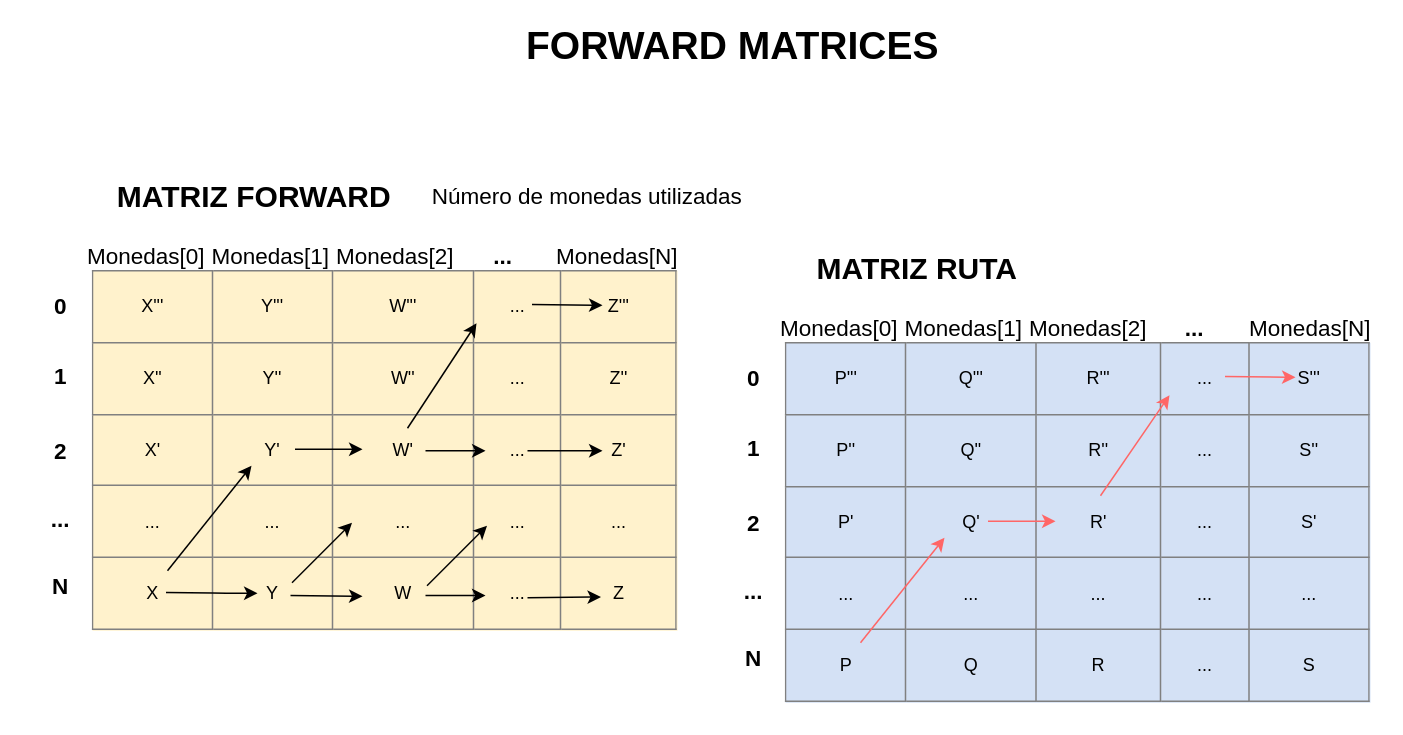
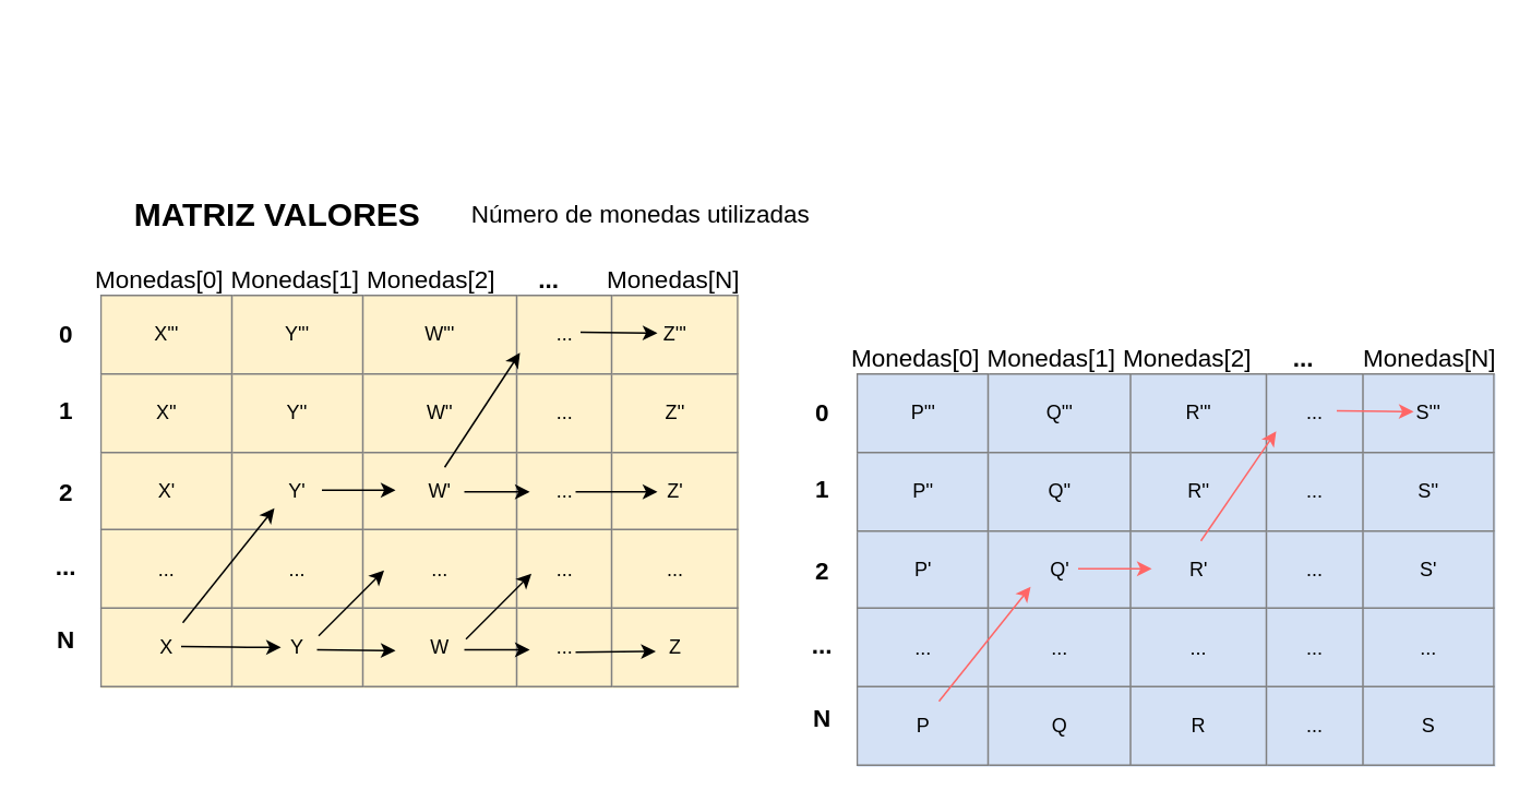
  <mxCell id="0" />
  <mxCell id="1" parent="0" />
  <mxCell id="2" value="&lt;table border=&quot;1&quot; width=&quot;100%&quot; style=&quot;text-align: center ; width: 100% ; height: 100% ; border-collapse: collapse&quot;&gt;&lt;tbody&gt;&lt;tr&gt;&lt;td align=&quot;center&quot;&gt;X'''&lt;/td&gt;&lt;td align=&quot;center&quot;&gt;Y'''&lt;/td&gt;&lt;td align=&quot;center&quot;&gt;W'''&lt;/td&gt;&lt;td style=&quot;text-align: center&quot;&gt;...&lt;/td&gt;&lt;td style=&quot;text-align: center&quot;&gt;Z'''&lt;/td&gt;&lt;/tr&gt;&lt;tr&gt;&lt;td style=&quot;text-align: center&quot;&gt;X''&lt;/td&gt;&lt;td style=&quot;text-align: center&quot;&gt;Y''&lt;/td&gt;&lt;td style=&quot;text-align: center&quot;&gt;W''&lt;/td&gt;&lt;td style=&quot;text-align: center&quot;&gt;...&lt;/td&gt;&lt;td&gt;Z''&lt;/td&gt;&lt;/tr&gt;&lt;tr&gt;&lt;td style=&quot;text-align: center&quot;&gt;X'&lt;/td&gt;&lt;td style=&quot;text-align: center&quot;&gt;Y'&lt;/td&gt;&lt;td style=&quot;text-align: center&quot;&gt;W'&lt;/td&gt;&lt;td style=&quot;text-align: center&quot;&gt;...&lt;/td&gt;&lt;td&gt;Z'&lt;/td&gt;&lt;/tr&gt;&lt;tr&gt;&lt;td align=&quot;center&quot;&gt;...&lt;/td&gt;&lt;td align=&quot;center&quot;&gt;...&lt;/td&gt;&lt;td align=&quot;center&quot;&gt;...&lt;/td&gt;&lt;td style=&quot;text-align: center&quot;&gt;...&lt;/td&gt;&lt;td&gt;...&lt;/td&gt;&lt;/tr&gt;&lt;tr&gt;&lt;td align=&quot;center&quot;&gt;X&lt;/td&gt;&lt;td align=&quot;center&quot;&gt;Y&lt;/td&gt;&lt;td align=&quot;center&quot;&gt;W&lt;/td&gt;&lt;td style=&quot;text-align: center&quot;&gt;...&lt;/td&gt;&lt;td&gt;Z&lt;/td&gt;&lt;/tr&gt;&lt;/tbody&gt;&lt;/table&gt;" style="text;html=1;strokeColor=none;fillColor=#FFF2CC;overflow=fill;" vertex="1" parent="1"><mxGeometry x="61" y="180" width="390" height="240" as="geometry" /></mxCell>
  <mxCell id="3" value="&lt;b style=&quot;font-size: 15px;&quot;&gt;0&lt;/b&gt;" style="text;html=1;strokeColor=none;fillColor=none;align=center;verticalAlign=middle;whiteSpace=wrap;rounded=0;fontSize=15;" vertex="1" parent="1"><mxGeometry x="20" y="193" width="40" height="20" as="geometry" /></mxCell>
  <mxCell id="4" value="&lt;b style=&quot;font-size: 15px;&quot;&gt;1&lt;/b&gt;" style="text;html=1;strokeColor=none;fillColor=none;align=center;verticalAlign=middle;whiteSpace=wrap;rounded=0;fontSize=15;" vertex="1" parent="1"><mxGeometry x="20" y="240" width="40" height="20" as="geometry" /></mxCell>
  <mxCell id="5" value="&lt;b style=&quot;font-size: 15px;&quot;&gt;2&lt;/b&gt;" style="text;html=1;strokeColor=none;fillColor=none;align=center;verticalAlign=middle;whiteSpace=wrap;rounded=0;fontSize=15;" vertex="1" parent="1"><mxGeometry x="20" y="290" width="40" height="20" as="geometry" /></mxCell>
  <mxCell id="6" value="&lt;b style=&quot;font-size: 15px;&quot;&gt;...&lt;/b&gt;" style="text;html=1;strokeColor=none;fillColor=none;align=center;verticalAlign=middle;whiteSpace=wrap;rounded=0;fontSize=15;" vertex="1" parent="1"><mxGeometry x="20" y="335" width="40" height="20" as="geometry" /></mxCell>
  <mxCell id="7" value="&lt;b style=&quot;font-size: 15px;&quot;&gt;N&lt;/b&gt;" style="text;html=1;strokeColor=none;fillColor=none;align=center;verticalAlign=middle;whiteSpace=wrap;rounded=0;fontSize=15;" vertex="1" parent="1"><mxGeometry x="20" y="380" width="40" height="20" as="geometry" /></mxCell>
  <mxCell id="8" value="Monedas[0]" style="text;html=1;strokeColor=none;fillColor=none;align=center;verticalAlign=middle;whiteSpace=wrap;rounded=0;fontSize=15;" vertex="1" parent="1"><mxGeometry x="77" y="160" width="40" height="20" as="geometry" /></mxCell>
  <mxCell id="9" value="Monedas[1]" style="text;html=1;strokeColor=none;fillColor=none;align=center;verticalAlign=middle;whiteSpace=wrap;rounded=0;fontSize=15;" vertex="1" parent="1"><mxGeometry x="160" y="160" width="40" height="20" as="geometry" /></mxCell>
  <mxCell id="10" value="Monedas[2]" style="text;html=1;strokeColor=none;fillColor=none;align=center;verticalAlign=middle;whiteSpace=wrap;rounded=0;fontSize=15;" vertex="1" parent="1"><mxGeometry x="243" y="160" width="40" height="20" as="geometry" /></mxCell>
  <mxCell id="11" value="Monedas[N]" style="text;html=1;strokeColor=none;fillColor=none;align=center;verticalAlign=middle;whiteSpace=wrap;rounded=0;fontSize=15;" vertex="1" parent="1"><mxGeometry x="391" y="160" width="40" height="20" as="geometry" /></mxCell>
  <mxCell id="12" value="&lt;b style=&quot;font-size: 15px;&quot;&gt;...&lt;/b&gt;" style="text;html=1;strokeColor=none;fillColor=none;align=center;verticalAlign=middle;whiteSpace=wrap;rounded=0;fontSize=15;" vertex="1" parent="1"><mxGeometry x="315" y="160" width="40" height="20" as="geometry" /></mxCell>
- <mxCell id="13" value="MATRIZ FORWARD" style="text;html=1;strokeColor=none;fillColor=none;align=center;verticalAlign=middle;whiteSpace=wrap;rounded=0;fontSize=20;fontStyle=1" vertex="1" parent="1"><mxGeometry x="49" y="120" width="240" height="20" as="geometry" /></mxCell>
+ <mxCell id="13" value="MATRIZ VALORES" style="text;html=1;strokeColor=none;fillColor=none;align=center;verticalAlign=middle;whiteSpace=wrap;rounded=0;fontSize=20;fontStyle=1" vertex="1" parent="1"><mxGeometry x="49" y="120" width="240" height="20" as="geometry" /></mxCell>
  <mxCell id="14" value="" style="endArrow=classic;html=1;fontSize=20;" edge="1" parent="1"><mxGeometry width="50" height="50" relative="1" as="geometry"><mxPoint x="111" y="380" as="sourcePoint" /><mxPoint x="167" y="310" as="targetPoint" /></mxGeometry></mxCell>
  <mxCell id="15" value="" style="endArrow=classic;html=1;fontSize=20;" edge="1" parent="1"><mxGeometry width="50" height="50" relative="1" as="geometry"><mxPoint x="110" y="394.5" as="sourcePoint" /><mxPoint x="171" y="395" as="targetPoint" /><Array as="points"><mxPoint x="151" y="395" /></Array></mxGeometry></mxCell>
  <mxCell id="16" value="" style="endArrow=classic;html=1;fontSize=20;" edge="1" parent="1"><mxGeometry width="50" height="50" relative="1" as="geometry"><mxPoint x="193" y="396.5" as="sourcePoint" /><mxPoint x="241" y="397" as="targetPoint" /></mxGeometry></mxCell>
  <mxCell id="17" value="" style="endArrow=classic;html=1;fontSize=20;" edge="1" parent="1"><mxGeometry width="50" height="50" relative="1" as="geometry"><mxPoint x="283" y="396.5" as="sourcePoint" /><mxPoint x="323" y="396.5" as="targetPoint" /><Array as="points"><mxPoint x="293" y="396.5" /></Array></mxGeometry></mxCell>
  <mxCell id="18" value="" style="endArrow=classic;html=1;fontSize=20;" edge="1" parent="1"><mxGeometry width="50" height="50" relative="1" as="geometry"><mxPoint x="351" y="398" as="sourcePoint" /><mxPoint x="400" y="397.5" as="targetPoint" /></mxGeometry></mxCell>
  <mxCell id="19" value="" style="endArrow=classic;html=1;fontSize=20;" edge="1" parent="1"><mxGeometry width="50" height="50" relative="1" as="geometry"><mxPoint x="196" y="299" as="sourcePoint" /><mxPoint x="241" y="299" as="targetPoint" /></mxGeometry></mxCell>
  <mxCell id="20" value="" style="endArrow=classic;html=1;fontSize=20;" edge="1" parent="1"><mxGeometry width="50" height="50" relative="1" as="geometry"><mxPoint x="283" y="300" as="sourcePoint" /><mxPoint x="323" y="300" as="targetPoint" /><Array as="points"><mxPoint x="283" y="300" /></Array></mxGeometry></mxCell>
  <mxCell id="21" value="" style="endArrow=classic;html=1;fontSize=20;" edge="1" parent="1"><mxGeometry width="50" height="50" relative="1" as="geometry"><mxPoint x="351" y="300" as="sourcePoint" /><mxPoint x="401" y="300" as="targetPoint" /></mxGeometry></mxCell>
  <mxCell id="22" value="" style="endArrow=classic;html=1;fontSize=20;" edge="1" parent="1"><mxGeometry width="50" height="50" relative="1" as="geometry"><mxPoint x="271" y="285" as="sourcePoint" /><mxPoint x="317" y="215" as="targetPoint" /></mxGeometry></mxCell>
  <mxCell id="23" value="" style="endArrow=classic;html=1;fontSize=20;" edge="1" parent="1"><mxGeometry width="50" height="50" relative="1" as="geometry"><mxPoint x="354" y="202.5" as="sourcePoint" /><mxPoint x="401" y="203" as="targetPoint" /><Array as="points" /></mxGeometry></mxCell>
  <mxCell id="24" value="" style="endArrow=classic;html=1;fontSize=20;" edge="1" parent="1"><mxGeometry width="50" height="50" relative="1" as="geometry"><mxPoint x="284" y="390" as="sourcePoint" /><mxPoint x="324" y="350" as="targetPoint" /></mxGeometry></mxCell>
  <mxCell id="25" value="" style="endArrow=classic;html=1;fontSize=20;" edge="1" parent="1"><mxGeometry width="50" height="50" relative="1" as="geometry"><mxPoint x="194" y="388" as="sourcePoint" /><mxPoint x="234" y="348" as="targetPoint" /></mxGeometry></mxCell>
  <mxCell id="26" value="&lt;table border=&quot;1&quot; width=&quot;100%&quot; style=&quot;text-align: center ; width: 100% ; height: 100% ; border-collapse: collapse&quot;&gt;&lt;tbody&gt;&lt;tr&gt;&lt;td align=&quot;center&quot;&gt;P'''&lt;/td&gt;&lt;td align=&quot;center&quot;&gt;Q'''&lt;/td&gt;&lt;td align=&quot;center&quot;&gt;R'''&lt;/td&gt;&lt;td style=&quot;text-align: center&quot;&gt;...&lt;/td&gt;&lt;td style=&quot;text-align: center&quot;&gt;S'''&lt;/td&gt;&lt;/tr&gt;&lt;tr&gt;&lt;td style=&quot;text-align: center&quot;&gt;P''&lt;/td&gt;&lt;td style=&quot;text-align: center&quot;&gt;Q''&lt;/td&gt;&lt;td style=&quot;text-align: center&quot;&gt;R''&lt;/td&gt;&lt;td style=&quot;text-align: center&quot;&gt;...&lt;/td&gt;&lt;td&gt;S''&lt;/td&gt;&lt;/tr&gt;&lt;tr&gt;&lt;td style=&quot;text-align: center&quot;&gt;P'&lt;/td&gt;&lt;td style=&quot;text-align: center&quot;&gt;Q'&lt;/td&gt;&lt;td style=&quot;text-align: center&quot;&gt;R'&lt;/td&gt;&lt;td style=&quot;text-align: center&quot;&gt;...&lt;/td&gt;&lt;td&gt;S'&lt;/td&gt;&lt;/tr&gt;&lt;tr&gt;&lt;td align=&quot;center&quot;&gt;...&lt;/td&gt;&lt;td align=&quot;center&quot;&gt;...&lt;/td&gt;&lt;td align=&quot;center&quot;&gt;...&lt;/td&gt;&lt;td style=&quot;text-align: center&quot;&gt;...&lt;/td&gt;&lt;td&gt;...&lt;/td&gt;&lt;/tr&gt;&lt;tr&gt;&lt;td align=&quot;center&quot;&gt;P&lt;/td&gt;&lt;td align=&quot;center&quot;&gt;Q&lt;/td&gt;&lt;td align=&quot;center&quot;&gt;R&lt;/td&gt;&lt;td style=&quot;text-align: center&quot;&gt;...&lt;/td&gt;&lt;td&gt;S&lt;/td&gt;&lt;/tr&gt;&lt;/tbody&gt;&lt;/table&gt;" style="text;html=1;strokeColor=none;fillColor=#D4E1F5;overflow=fill;" vertex="1" parent="1"><mxGeometry x="523" y="228" width="390" height="240" as="geometry" /></mxCell>
  <mxCell id="27" value="&lt;b style=&quot;font-size: 15px;&quot;&gt;0&lt;/b&gt;" style="text;html=1;strokeColor=none;fillColor=none;align=center;verticalAlign=middle;whiteSpace=wrap;rounded=0;fontSize=15;" vertex="1" parent="1"><mxGeometry x="482" y="241" width="40" height="20" as="geometry" /></mxCell>
  <mxCell id="28" value="&lt;b style=&quot;font-size: 15px;&quot;&gt;1&lt;/b&gt;" style="text;html=1;strokeColor=none;fillColor=none;align=center;verticalAlign=middle;whiteSpace=wrap;rounded=0;fontSize=15;" vertex="1" parent="1"><mxGeometry x="482" y="288" width="40" height="20" as="geometry" /></mxCell>
  <mxCell id="29" value="&lt;b style=&quot;font-size: 15px;&quot;&gt;2&lt;/b&gt;" style="text;html=1;strokeColor=none;fillColor=none;align=center;verticalAlign=middle;whiteSpace=wrap;rounded=0;fontSize=15;" vertex="1" parent="1"><mxGeometry x="482" y="338" width="40" height="20" as="geometry" /></mxCell>
  <mxCell id="30" value="&lt;b style=&quot;font-size: 15px;&quot;&gt;...&lt;/b&gt;" style="text;html=1;strokeColor=none;fillColor=none;align=center;verticalAlign=middle;whiteSpace=wrap;rounded=0;fontSize=15;" vertex="1" parent="1"><mxGeometry x="482" y="383" width="40" height="20" as="geometry" /></mxCell>
  <mxCell id="31" value="&lt;b style=&quot;font-size: 15px;&quot;&gt;N&lt;/b&gt;" style="text;html=1;strokeColor=none;fillColor=none;align=center;verticalAlign=middle;whiteSpace=wrap;rounded=0;fontSize=15;" vertex="1" parent="1"><mxGeometry x="482" y="428" width="40" height="20" as="geometry" /></mxCell>
  <mxCell id="32" value="Monedas[0]" style="text;html=1;strokeColor=none;fillColor=none;align=center;verticalAlign=middle;whiteSpace=wrap;rounded=0;fontSize=15;" vertex="1" parent="1"><mxGeometry x="539" y="208" width="40" height="20" as="geometry" /></mxCell>
  <mxCell id="33" value="Monedas[1]" style="text;html=1;strokeColor=none;fillColor=none;align=center;verticalAlign=middle;whiteSpace=wrap;rounded=0;fontSize=15;" vertex="1" parent="1"><mxGeometry x="622" y="208" width="40" height="20" as="geometry" /></mxCell>
  <mxCell id="34" value="Monedas[2]" style="text;html=1;strokeColor=none;fillColor=none;align=center;verticalAlign=middle;whiteSpace=wrap;rounded=0;fontSize=15;" vertex="1" parent="1"><mxGeometry x="705" y="208" width="40" height="20" as="geometry" /></mxCell>
  <mxCell id="35" value="Monedas[N]" style="text;html=1;strokeColor=none;fillColor=none;align=center;verticalAlign=middle;whiteSpace=wrap;rounded=0;fontSize=15;" vertex="1" parent="1"><mxGeometry x="853" y="208" width="40" height="20" as="geometry" /></mxCell>
  <mxCell id="36" value="&lt;b style=&quot;font-size: 15px;&quot;&gt;...&lt;/b&gt;" style="text;html=1;strokeColor=none;fillColor=none;align=center;verticalAlign=middle;whiteSpace=wrap;rounded=0;fontSize=15;" vertex="1" parent="1"><mxGeometry x="776" y="208" width="40" height="20" as="geometry" /></mxCell>
- <mxCell id="37" value="MATRIZ RUTA" style="text;html=1;strokeColor=none;fillColor=none;align=center;verticalAlign=middle;whiteSpace=wrap;rounded=0;fontSize=20;fontStyle=1" vertex="1" parent="1"><mxGeometry x="491" y="168" width="240" height="20" as="geometry" /></mxCell>
  <mxCell id="38" value="" style="endArrow=classic;html=1;fontSize=20;strokeColor=#FF6666;" edge="1" parent="1"><mxGeometry width="50" height="50" relative="1" as="geometry"><mxPoint x="573" y="428" as="sourcePoint" /><mxPoint x="629" y="358" as="targetPoint" /></mxGeometry></mxCell>
  <mxCell id="39" value="" style="endArrow=classic;html=1;fontSize=20;strokeColor=#FF6666;" edge="1" parent="1"><mxGeometry width="50" height="50" relative="1" as="geometry"><mxPoint x="658" y="347" as="sourcePoint" /><mxPoint x="703" y="347" as="targetPoint" /></mxGeometry></mxCell>
  <mxCell id="40" value="" style="endArrow=classic;html=1;fontSize=20;strokeColor=#FF6666;" edge="1" parent="1"><mxGeometry width="50" height="50" relative="1" as="geometry"><mxPoint x="733" y="330" as="sourcePoint" /><mxPoint x="779" y="263" as="targetPoint" /></mxGeometry></mxCell>
  <mxCell id="41" value="" style="endArrow=classic;html=1;fontSize=20;fillColor=#FF6666;strokeColor=#FF6666;" edge="1" parent="1"><mxGeometry width="50" height="50" relative="1" as="geometry"><mxPoint x="816" y="250.5" as="sourcePoint" /><mxPoint x="863" y="251" as="targetPoint" /><Array as="points" /></mxGeometry></mxCell>
- <mxCell id="42" value="FORWARD MATRICES" style="text;html=1;strokeColor=none;fillColor=none;align=center;verticalAlign=middle;whiteSpace=wrap;rounded=0;fontSize=26;fontStyle=1" vertex="1" parent="1"><mxGeometry x="263" y="20" width="450" height="20" as="geometry" /></mxCell>
  <mxCell id="43" value="Número de monedas utilizadas" style="text;html=1;strokeColor=none;fillColor=none;align=center;verticalAlign=middle;whiteSpace=wrap;rounded=0;fontSize=15;" vertex="1" parent="1"><mxGeometry x="277" y="120" width="228" height="20" as="geometry" /></mxCell>
